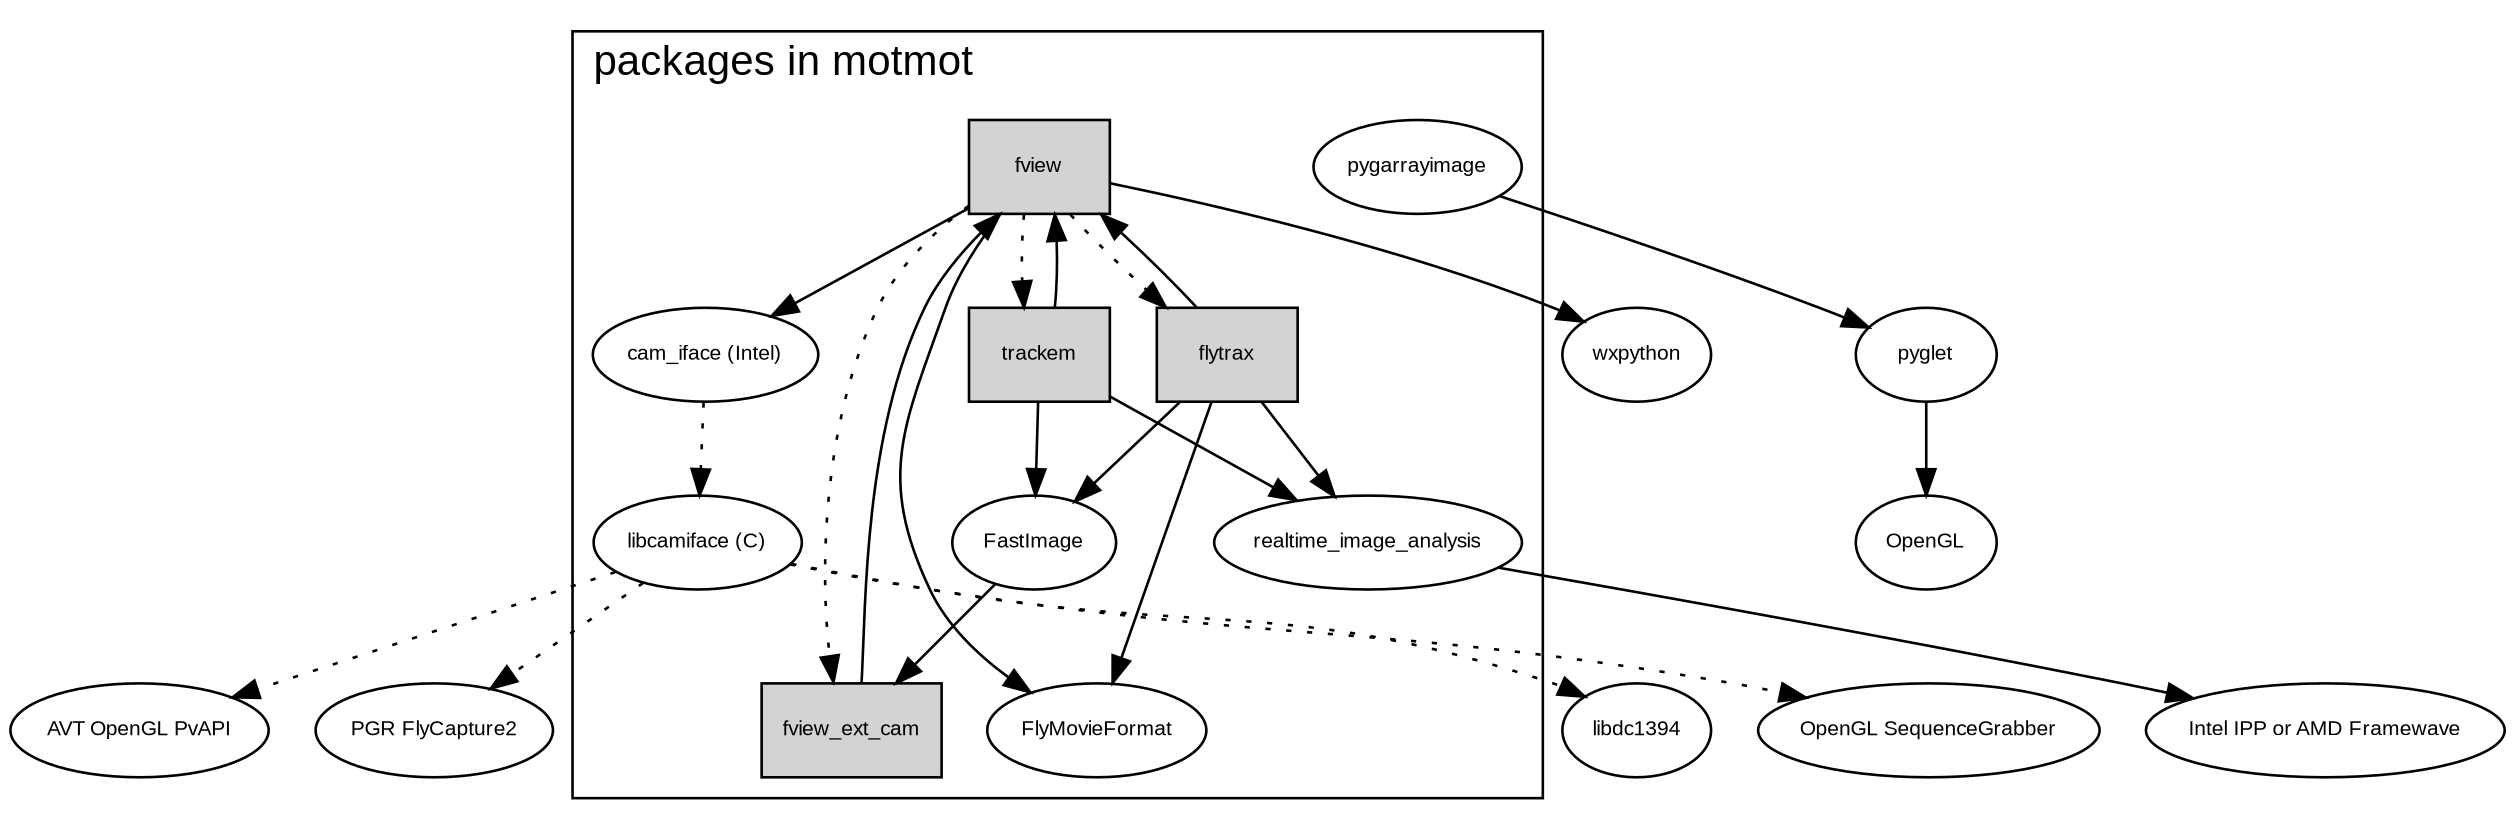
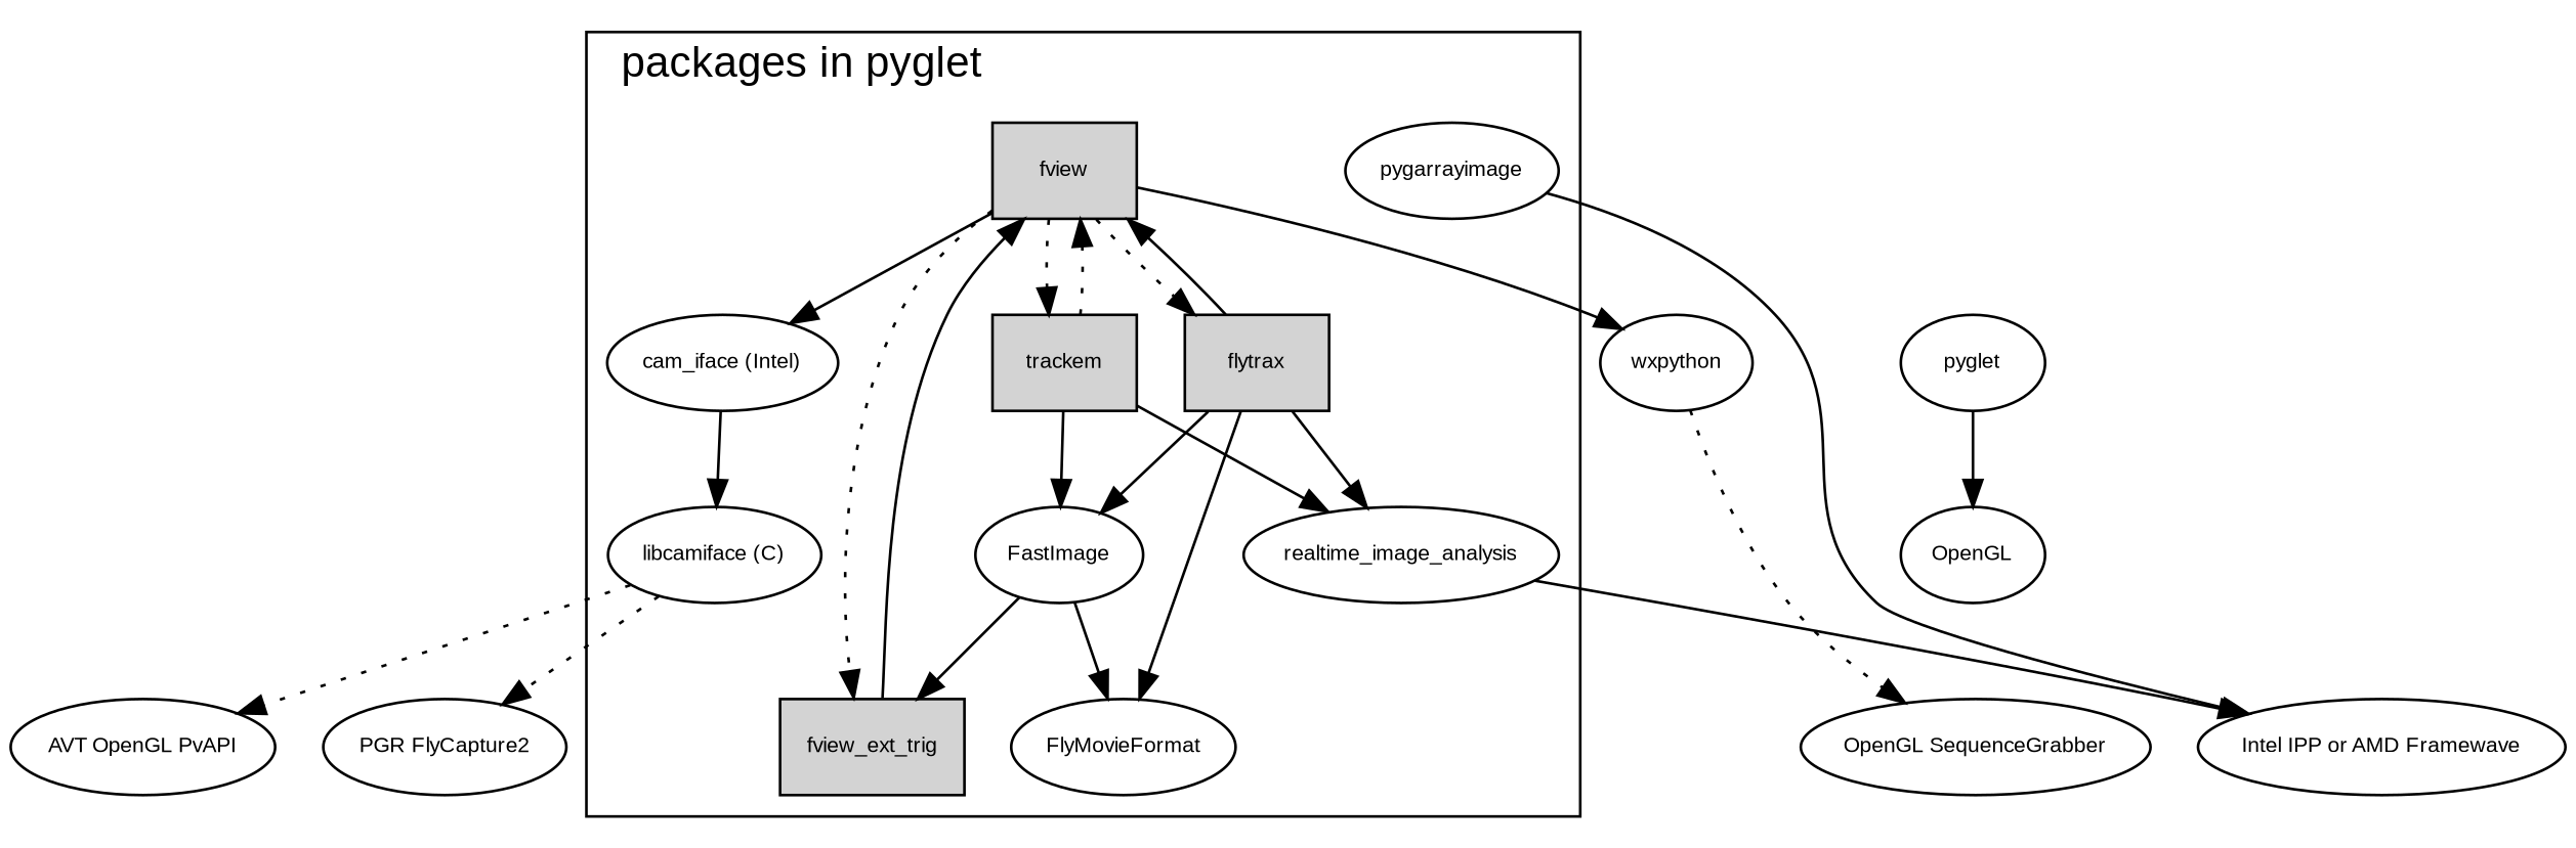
  digraph {
    fontname=Arial
    fontsize=16
    node [fontname=Arial fontsize=8]
    n1 [label="cam_iface (Intel)"]
    n2 [label="libcamiface (C)"]
    fview [shape=box style=filled]
    flytrax [shape=box style=filled]
-   fview_ext_trig [shape=box style=filled label=fview_ext_cam]
+   fview_ext_trig [shape=box style=filled]
    FlyMovieFormat
    trackem [shape=box style=filled]
    realtime_image_analysis
    n9 [label=FastImage]
    pygarrayimage
    n11 [label="OpenGL SequenceGrabber"]
-   n12 [label=libdc1394]
    n13 [label="AVT OpenGL PvAPI"]
    n14 [label="PGR FlyCapture2"]
    wxpython
    n16 [label="Intel IPP or AMD Framewave"]
    pyglet
    n18 [label=OpenGL]
    subgraph cluster_1 {
-     label="packages in motmot"
+     label="packages in pyglet"
      labeljust=l
      n1
      n2
      fview
      flytrax
      fview_ext_trig
      FlyMovieFormat
      trackem
      realtime_image_analysis
      n9
      pygarrayimage
    }
-   n1 -> n2 [style=dotted]
-   n2 -> n11 [style=dotted]
-   n2 -> n12 [style=dotted]
+   n1 -> n2
+   wxpython -> n11 [style=dotted]
    n2 -> n13 [style=dotted]
    n2 -> n14 [style=dotted]
    fview -> n1
    fview -> flytrax [style=dotted]
    fview -> fview_ext_trig [style=dotted]
-   fview -> FlyMovieFormat
+   n9 -> FlyMovieFormat
    fview -> trackem [style=dotted]
    fview -> wxpython
    flytrax -> fview
    flytrax -> FlyMovieFormat
    flytrax -> realtime_image_analysis
    flytrax -> n9
    fview_ext_trig -> fview
-   trackem -> fview
+   trackem -> fview [style=dotted]
    trackem -> realtime_image_analysis
    trackem -> n9
    realtime_image_analysis -> n16
    n9 -> fview_ext_trig
-   pygarrayimage -> pyglet
+   pygarrayimage -> n16
    pyglet -> n18
  }
